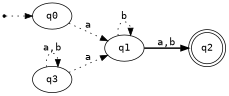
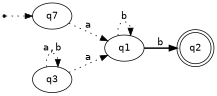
  digraph {
    fontname="DejaVu Sans Mono"
    rankdir=LR
    node [fontname="DejaVu Sans Mono"]
    edge [fontname="DejaVu Sans Mono" style=dotted]
    inic [shape=point]
-   q0
+   q0 [label=q7]
    q1
    q2 [shape=doublecircle]
    q3
    inic -> q0
    q0 -> q1 [label=a]
    q1 -> q1 [label=b]
-   q1 -> q2 [label="a,b" style=bold]
+   q1 -> q2 [label=b style=bold]
    q3 -> q1 [label=a]
    q3 -> q3 [label="a,b"]
  }
